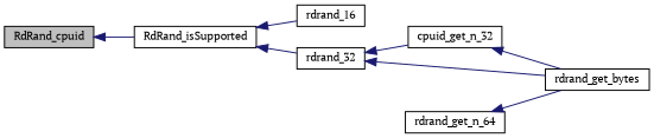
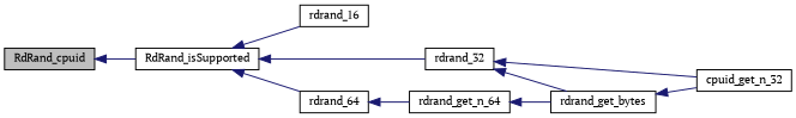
  digraph {
    fontname="PT Serif"
    rankdir=LR
    node [color=black fillcolor=white fontname="PT Serif" fontsize=10 shape=record style=filled]
    edge [color=midnightblue dir=back fontname="PT Serif" fontsize=10 labelfontname=Helvetica labelfontsize=10 style=solid]
    n1 [fillcolor=grey75 fontcolor=black height=0.2 label=RdRand_cpuid width=0.4]
    n2 [height=0.2 label=RdRand_isSupported width=0.4]
    n3 [height=0.2 label=rdrand_16 width=0.4]
    n4 [height=0.2 label=rdrand_32 width=0.4]
+   n5 [height=0.2 label=rdrand_64 width=0.4]
    n6 [height=0.2 label=cpuid_get_n_32 width=0.4]
    n7 [height=0.2 label=rdrand_get_bytes width=0.4]
    n8 [height=0.2 label=rdrand_get_n_64 width=0.4]
    n1 -> n2
    n2 -> n3
    n2 -> n4
+   n2 -> n5
    n4 -> n6
    n4 -> n7
-   n6 -> n7
+   n5 -> n8
+   n7 -> n6
    n8 -> n7
  }
